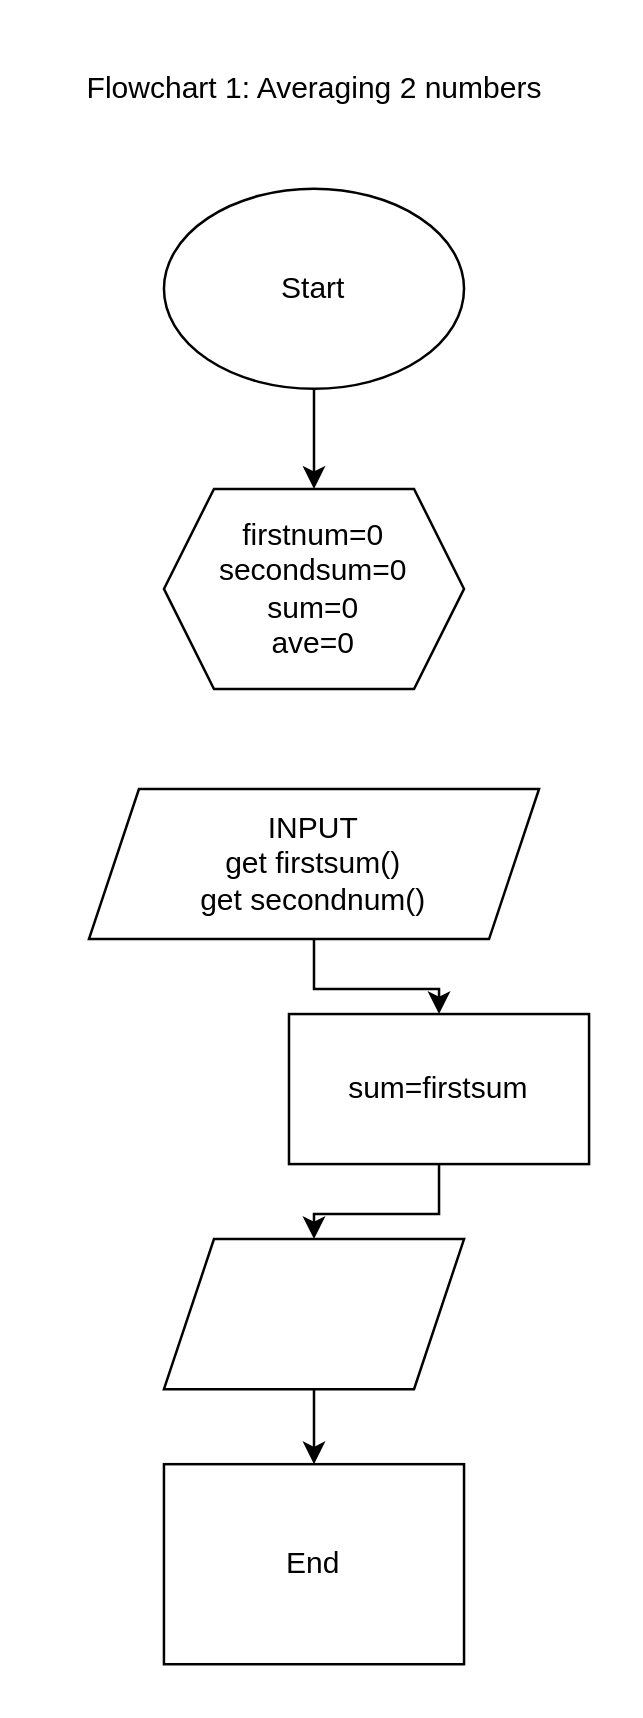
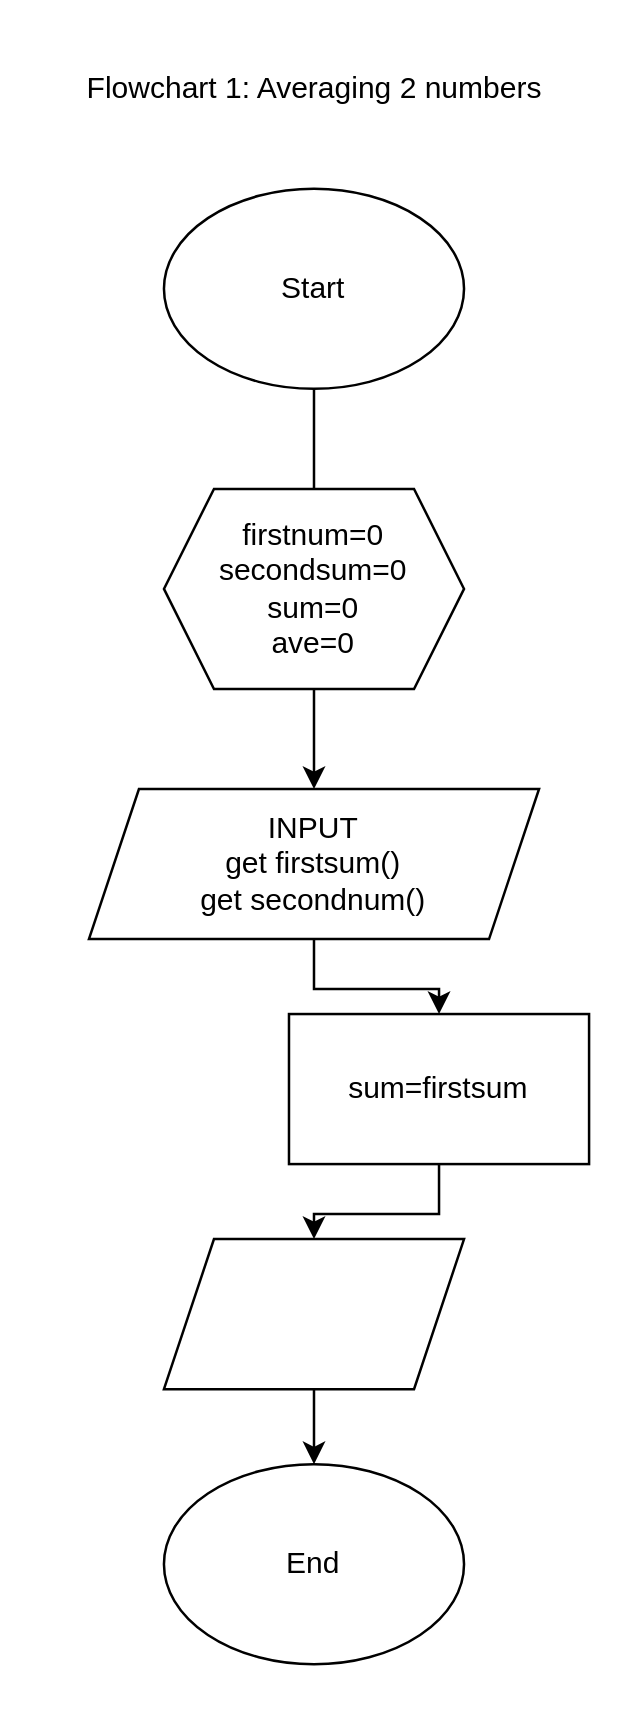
  <mxCell id="0" />
  <mxCell id="1" parent="0" />
- <mxCell id="2" value="" style="edgeStyle=orthogonalEdgeStyle;rounded=0;orthogonalLoop=1;jettySize=auto;html=1;" edge="1" parent="1" source="3" target="5"><mxGeometry relative="1" as="geometry" /></mxCell>
+ <mxCell id="2" value="" style="edgeStyle=orthogonalEdgeStyle;rounded=0;orthogonalLoop=1;jettySize=auto;html=1;endArrow=none;" edge="1" parent="1" source="3" target="5"><mxGeometry relative="1" as="geometry" /></mxCell>
  <mxCell id="3" value="Start" style="ellipse;whiteSpace=wrap;html=1;" vertex="1" parent="1"><mxGeometry x="65" y="75" width="120" height="80" as="geometry" /></mxCell>
+ <mxCell id="4" value="" style="edgeStyle=orthogonalEdgeStyle;rounded=0;orthogonalLoop=1;jettySize=auto;html=1;" edge="1" parent="1" source="5" target="7"><mxGeometry relative="1" as="geometry" /></mxCell>
  <mxCell id="5" value="firstnum=0&lt;br&gt;secondsum=0&lt;br&gt;sum=0&lt;br&gt;ave=0" style="shape=hexagon;perimeter=hexagonPerimeter2;whiteSpace=wrap;html=1;fixedSize=1;" vertex="1" parent="1"><mxGeometry x="65" y="195" width="120" height="80" as="geometry" /></mxCell>
  <mxCell id="6" value="" style="edgeStyle=orthogonalEdgeStyle;rounded=0;orthogonalLoop=1;jettySize=auto;html=1;" edge="1" parent="1" source="7" target="9"><mxGeometry relative="1" as="geometry" /></mxCell>
  <mxCell id="7" value="INPUT&lt;br&gt;get firstsum()&lt;br&gt;get secondnum()" style="shape=parallelogram;perimeter=parallelogramPerimeter;whiteSpace=wrap;html=1;fixedSize=1;" vertex="1" parent="1"><mxGeometry x="35" y="315" width="180" height="60" as="geometry" /></mxCell>
  <mxCell id="8" value="" style="edgeStyle=orthogonalEdgeStyle;rounded=0;orthogonalLoop=1;jettySize=auto;html=1;" edge="1" parent="1" source="9" target="11"><mxGeometry relative="1" as="geometry" /></mxCell>
  <mxCell id="9" value="sum=firstsum" style="rounded=0;whiteSpace=wrap;html=1;" vertex="1" parent="1"><mxGeometry x="115" y="405" width="120" height="60" as="geometry" /></mxCell>
  <mxCell id="10" value="" style="edgeStyle=orthogonalEdgeStyle;rounded=0;orthogonalLoop=1;jettySize=auto;html=1;" edge="1" parent="1" source="11" target="12"><mxGeometry relative="1" as="geometry" /></mxCell>
  <mxCell id="11" value="" style="shape=parallelogram;perimeter=parallelogramPerimeter;whiteSpace=wrap;html=1;fixedSize=1;" vertex="1" parent="1"><mxGeometry x="65" y="495" width="120" height="60" as="geometry" /></mxCell>
- <mxCell id="12" value="End" style="whiteSpace=wrap;html=1;rounded=0;" vertex="1" parent="1"><mxGeometry x="65" y="585" width="120" height="80" as="geometry" /></mxCell>
+ <mxCell id="12" value="End" style="ellipse;whiteSpace=wrap;html=1;" vertex="1" parent="1"><mxGeometry x="65" y="585" width="120" height="80" as="geometry" /></mxCell>
  <mxCell id="13" value="Flowchart 1: Averaging 2 numbers" style="text;html=1;align=center;verticalAlign=middle;resizable=0;points=[];autosize=1;strokeColor=none;fillColor=none;" vertex="1" parent="1"><mxGeometry x="20" y="20" width="210" height="30" as="geometry" /></mxCell>
